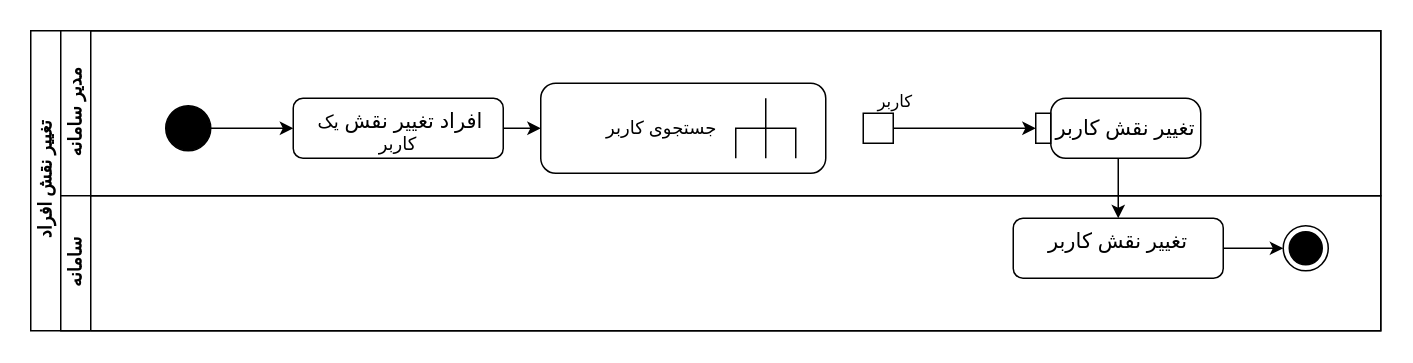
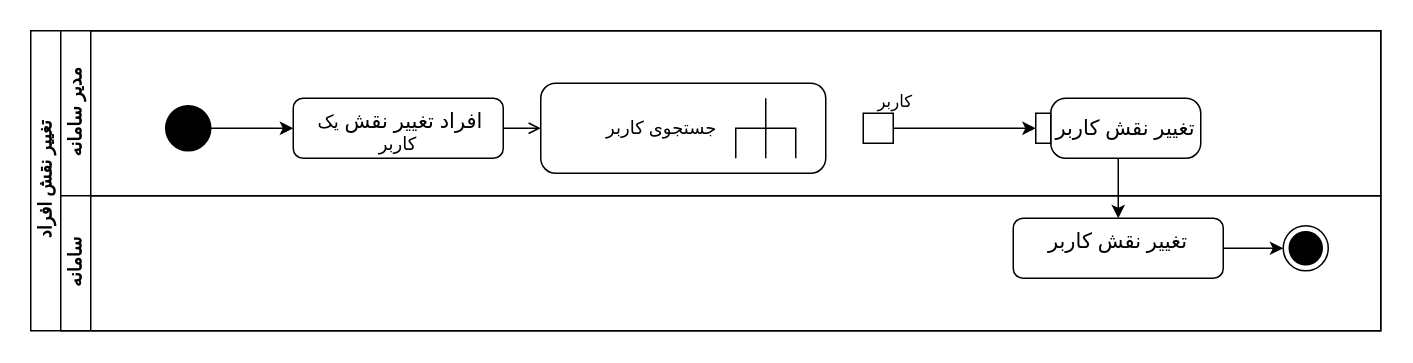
  <mxCell id="0" />
  <mxCell id="1" parent="0" />
  <mxCell id="2" value="تغییر نقش افراد" style="swimlane;html=1;childLayout=stackLayout;resizeParent=1;resizeParentMax=0;horizontal=0;startSize=20;horizontalStack=0;" vertex="1" parent="1"><mxGeometry x="20" y="20" width="900" height="200" as="geometry" /></mxCell>
  <mxCell id="3" value="مدیر سامانه" style="swimlane;html=1;startSize=20;horizontal=0;" vertex="1" parent="2"><mxGeometry x="20" width="880" height="110" as="geometry" /></mxCell>
  <mxCell id="4" style="edgeStyle=orthogonalEdgeStyle;rounded=0;orthogonalLoop=1;jettySize=auto;html=1;" edge="1" parent="3" source="5" target="7"><mxGeometry relative="1" as="geometry" /></mxCell>
  <mxCell id="5" value="" style="ellipse;fillColor=strokeColor;html=1;" vertex="1" parent="3"><mxGeometry x="70" y="50" width="30" height="30" as="geometry" /></mxCell>
- <mxCell id="6" value="" style="edgeStyle=orthogonalEdgeStyle;rounded=0;orthogonalLoop=1;jettySize=auto;html=1;" edge="1" parent="3" source="7" target="8"><mxGeometry relative="1" as="geometry" /></mxCell>
+ <mxCell id="6" value="" style="edgeStyle=orthogonalEdgeStyle;rounded=0;orthogonalLoop=1;jettySize=auto;html=1;endArrow=open;" edge="1" parent="3" source="7" target="8"><mxGeometry relative="1" as="geometry" /></mxCell>
  <mxCell id="7" value="&lt;font style=&quot;font-size: 14px;&quot;&gt;افراد تغییر نقش&amp;nbsp;&lt;/font&gt;یک&amp;nbsp; کاربر&lt;br&gt;" style="html=1;align=center;verticalAlign=top;rounded=1;absoluteArcSize=1;arcSize=13;dashed=0;whiteSpace=wrap;" vertex="1" parent="3"><mxGeometry x="155" y="45" width="140" height="40" as="geometry" /></mxCell>
  <mxCell id="8" value="جستجوی کاربر&amp;nbsp; &amp;nbsp; &amp;nbsp; &amp;nbsp; &amp;nbsp;&amp;nbsp;" style="shape=mxgraph.uml25.behaviorAction;html=1;rounded=1;absoluteArcSize=1;arcSize=10;align=center;spacingLeft=5;whiteSpace=wrap;" vertex="1" parent="3"><mxGeometry x="320" y="35" width="190" height="60" as="geometry" /></mxCell>
  <mxCell id="9" value="" style="edgeStyle=orthogonalEdgeStyle;rounded=0;orthogonalLoop=1;jettySize=auto;html=1;" edge="1" parent="3" source="11" target="12"><mxGeometry relative="1" as="geometry"><mxPoint x="575" y="65" as="targetPoint" /></mxGeometry></mxCell>
  <mxCell id="10" value="کاربر" style="edgeLabel;html=1;align=center;verticalAlign=middle;resizable=0;points=[];" connectable="0" vertex="1" parent="9"><mxGeometry x="-0.041" y="1" relative="1" as="geometry"><mxPoint x="-46" y="-18" as="offset" /></mxGeometry></mxCell>
  <mxCell id="11" value="" style="whiteSpace=wrap;html=1;aspect=fixed;" vertex="1" parent="3"><mxGeometry x="535" y="55" width="20" height="20" as="geometry" /></mxCell>
  <mxCell id="12" value="&lt;font style=&quot;font-size: 14px;&quot;&gt;تغییر نقش کاربر&lt;/font&gt;" style="shape=mxgraph.uml25.action;html=1;align=center;verticalAlign=middle;absoluteArcSize=1;arcSize=10;dashed=0;spacingLeft=10;flipH=1;whiteSpace=wrap;" vertex="1" parent="3"><mxGeometry x="650" y="45" width="110" height="40" as="geometry" /></mxCell>
  <mxCell id="13" value="سامانه" style="swimlane;html=1;startSize=20;horizontal=0;" vertex="1" parent="2"><mxGeometry x="20" y="110" width="880" height="90" as="geometry"><mxRectangle x="20" y="180" width="580" height="30" as="alternateBounds" /></mxGeometry></mxCell>
  <mxCell id="14" value="" style="ellipse;html=1;shape=endState;fillColor=strokeColor;" vertex="1" parent="13"><mxGeometry x="815" y="20" width="30" height="30" as="geometry" /></mxCell>
  <mxCell id="15" style="edgeStyle=orthogonalEdgeStyle;rounded=0;orthogonalLoop=1;jettySize=auto;html=1;" edge="1" parent="13" source="16" target="14"><mxGeometry relative="1" as="geometry" /></mxCell>
  <mxCell id="16" value="&lt;span style=&quot;font-size: 14px;&quot;&gt;تغییر نقش کاربر&lt;/span&gt;" style="html=1;align=center;verticalAlign=top;rounded=1;absoluteArcSize=1;arcSize=13;dashed=0;whiteSpace=wrap;" vertex="1" parent="13"><mxGeometry x="635" y="15" width="140" height="40" as="geometry" /></mxCell>
  <mxCell id="17" style="edgeStyle=orthogonalEdgeStyle;rounded=0;orthogonalLoop=1;jettySize=auto;html=1;" edge="1" parent="2" source="12" target="16"><mxGeometry relative="1" as="geometry" /></mxCell>
